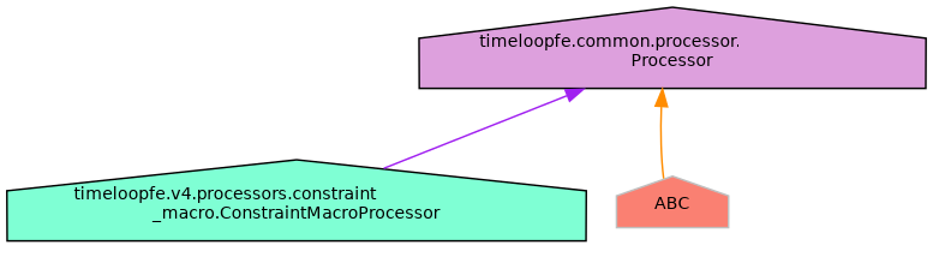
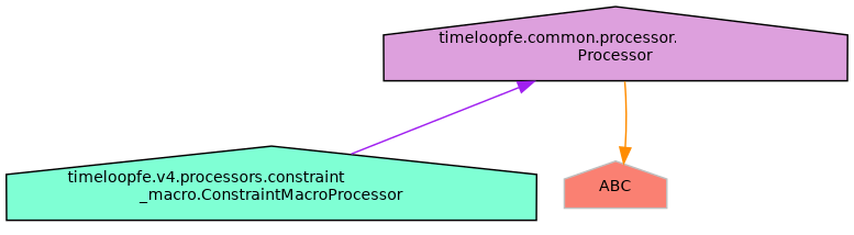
  digraph {
    node [color=black fontname=Helvetica fontsize=10 shape=house style=filled]
    edge [dir=back fontname=Helvetica fontsize=10 labelfontname=Helvetica labelfontsize=10 style=solid]
    n1 [fillcolor=aquamarine fontcolor=black height=0.2 label="timeloopfe.v4.processors.constraint\l_macro.ConstraintMacroProcessor" width=0.4]
    n2 [fillcolor=plum height=0.2 label="timeloopfe.common.processor.\lProcessor" width=0.4]
    n3 [color=grey75 fillcolor=salmon height=0.2 label=ABC width=0.4]
    n2 -> n1 [color=purple]
-   n2 -> n3 [color=darkorange]
+   n3 -> n2 [color=darkorange]
  }
